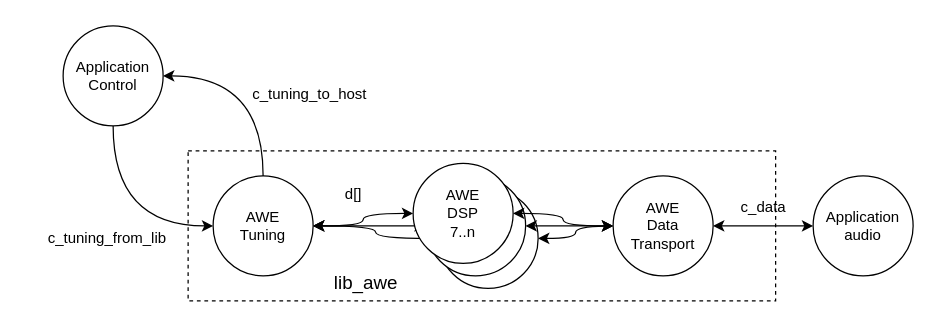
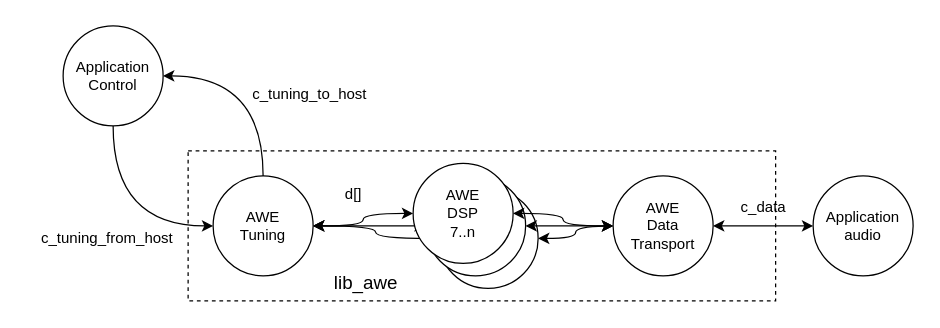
  <mxCell id="0" />
  <mxCell id="1" parent="0" />
  <mxCell id="2" value="" style="rounded=0;whiteSpace=wrap;html=1;dashed=1;" parent="1" vertex="1"><mxGeometry x="150" y="120" width="470" height="120" as="geometry" /></mxCell>
  <mxCell id="3" style="edgeStyle=orthogonalEdgeStyle;rounded=0;orthogonalLoop=1;jettySize=auto;html=1;exitX=1;exitY=0.5;exitDx=0;exitDy=0;curved=1;startArrow=classic;startFill=1;" parent="1" source="4" edge="1"><mxGeometry relative="1" as="geometry"><mxPoint x="490" y="180" as="targetPoint" /></mxGeometry></mxCell>
  <mxCell id="4" value="" style="ellipse;whiteSpace=wrap;html=1;" parent="1" vertex="1"><mxGeometry x="350" y="150" width="80" height="80" as="geometry" /></mxCell>
  <mxCell id="5" style="edgeStyle=orthogonalEdgeStyle;rounded=0;orthogonalLoop=1;jettySize=auto;html=1;exitX=0.5;exitY=0;exitDx=0;exitDy=0;entryX=1;entryY=0.5;entryDx=0;entryDy=0;curved=1;" parent="1" source="9" target="15" edge="1"><mxGeometry relative="1" as="geometry" /></mxCell>
  <mxCell id="6" style="edgeStyle=orthogonalEdgeStyle;rounded=0;orthogonalLoop=1;jettySize=auto;html=1;exitX=1;exitY=0.5;exitDx=0;exitDy=0;entryX=0;entryY=0.5;entryDx=0;entryDy=0;curved=1;startArrow=classic;startFill=1;" parent="1" source="9" target="21" edge="1"><mxGeometry relative="1" as="geometry" /></mxCell>
  <mxCell id="7" style="edgeStyle=orthogonalEdgeStyle;rounded=0;orthogonalLoop=1;jettySize=auto;html=1;exitX=1;exitY=0.5;exitDx=0;exitDy=0;entryX=0;entryY=0.5;entryDx=0;entryDy=0;curved=1;startArrow=classic;startFill=1;" parent="1" source="9" target="19" edge="1"><mxGeometry relative="1" as="geometry"><mxPoint x="320" y="210" as="targetPoint" /></mxGeometry></mxCell>
  <mxCell id="8" style="edgeStyle=orthogonalEdgeStyle;rounded=0;orthogonalLoop=1;jettySize=auto;html=1;exitX=1;exitY=0.5;exitDx=0;exitDy=0;entryX=0;entryY=0.5;entryDx=0;entryDy=0;curved=1;startArrow=classic;startFill=1;" parent="1" source="9" target="4" edge="1"><mxGeometry relative="1" as="geometry" /></mxCell>
  <mxCell id="9" value="AWE&lt;br&gt;Tuning" style="ellipse;whiteSpace=wrap;html=1;" parent="1" vertex="1"><mxGeometry x="170" y="140" width="80" height="80" as="geometry" /></mxCell>
  <mxCell id="10" style="edgeStyle=orthogonalEdgeStyle;rounded=0;orthogonalLoop=1;jettySize=auto;html=1;exitX=1;exitY=0.5;exitDx=0;exitDy=0;entryX=0;entryY=0.5;entryDx=0;entryDy=0;startArrow=classic;startFill=1;" parent="1" source="11" target="12" edge="1"><mxGeometry relative="1" as="geometry" /></mxCell>
  <mxCell id="11" value="AWE&lt;br&gt;Data&lt;br&gt;Transport" style="ellipse;whiteSpace=wrap;html=1;" parent="1" vertex="1"><mxGeometry x="490" y="140" width="80" height="80" as="geometry" /></mxCell>
  <mxCell id="12" value="Application&lt;br&gt;audio" style="ellipse;whiteSpace=wrap;html=1;" parent="1" vertex="1"><mxGeometry x="650" y="140" width="80" height="80" as="geometry" /></mxCell>
  <mxCell id="13" value="c_data" style="text;html=1;align=center;verticalAlign=middle;resizable=0;points=[];autosize=1;strokeColor=none;fillColor=none;" parent="1" vertex="1"><mxGeometry x="580" y="150" width="60" height="30" as="geometry" /></mxCell>
  <mxCell id="14" style="edgeStyle=orthogonalEdgeStyle;rounded=0;orthogonalLoop=1;jettySize=auto;html=1;exitX=0.5;exitY=1;exitDx=0;exitDy=0;entryX=0;entryY=0.5;entryDx=0;entryDy=0;curved=1;" parent="1" source="15" target="9" edge="1"><mxGeometry relative="1" as="geometry" /></mxCell>
  <mxCell id="15" value="Application&lt;br&gt;Control" style="ellipse;whiteSpace=wrap;html=1;" parent="1" vertex="1"><mxGeometry x="50" y="20" width="80" height="80" as="geometry" /></mxCell>
- <mxCell id="16" value="c_tuning_from_lib" style="text;html=1;align=center;verticalAlign=middle;resizable=0;points=[];autosize=1;strokeColor=none;fillColor=none;" parent="1" vertex="1"><mxGeometry x="20" y="175" width="130" height="30" as="geometry" /></mxCell>
+ <mxCell id="16" value="c_tuning_from_host" style="text;html=1;align=center;verticalAlign=middle;resizable=0;points=[];autosize=1;strokeColor=none;fillColor=none;" parent="1" vertex="1"><mxGeometry x="20" y="175" width="130" height="30" as="geometry" /></mxCell>
  <mxCell id="17" value="c_tuning_to_host" style="text;html=1;align=center;verticalAlign=middle;resizable=0;points=[];autosize=1;strokeColor=none;fillColor=none;" parent="1" vertex="1"><mxGeometry x="192" y="60" width="110" height="30" as="geometry" /></mxCell>
  <mxCell id="18" style="edgeStyle=orthogonalEdgeStyle;rounded=0;orthogonalLoop=1;jettySize=auto;html=1;exitX=1;exitY=0.5;exitDx=0;exitDy=0;entryX=0;entryY=0.5;entryDx=0;entryDy=0;curved=1;startArrow=classic;startFill=1;" parent="1" source="19" target="11" edge="1"><mxGeometry relative="1" as="geometry" /></mxCell>
  <mxCell id="19" value="" style="ellipse;whiteSpace=wrap;html=1;" parent="1" vertex="1"><mxGeometry x="340" y="140" width="80" height="80" as="geometry" /></mxCell>
  <mxCell id="20" style="edgeStyle=orthogonalEdgeStyle;rounded=0;orthogonalLoop=1;jettySize=auto;html=1;exitX=1;exitY=0.5;exitDx=0;exitDy=0;entryX=0;entryY=0.5;entryDx=0;entryDy=0;curved=1;startArrow=classic;startFill=1;" parent="1" source="21" target="11" edge="1"><mxGeometry relative="1" as="geometry" /></mxCell>
  <mxCell id="21" value="AWE&lt;br&gt;DSP&lt;br&gt;7..n" style="ellipse;whiteSpace=wrap;html=1;" parent="1" vertex="1"><mxGeometry x="330" y="130" width="80" height="80" as="geometry" /></mxCell>
  <mxCell id="22" value="d[]" style="text;html=1;align=center;verticalAlign=middle;resizable=0;points=[];autosize=1;strokeColor=none;fillColor=none;" parent="1" vertex="1"><mxGeometry x="262" y="140" width="40" height="30" as="geometry" /></mxCell>
  <mxCell id="23" value="lib_awe" style="text;html=1;align=center;verticalAlign=middle;resizable=0;points=[];autosize=1;strokeColor=none;fillColor=none;fontSize=15;" parent="1" vertex="1"><mxGeometry x="257" y="210" width="70" height="30" as="geometry" /></mxCell>
